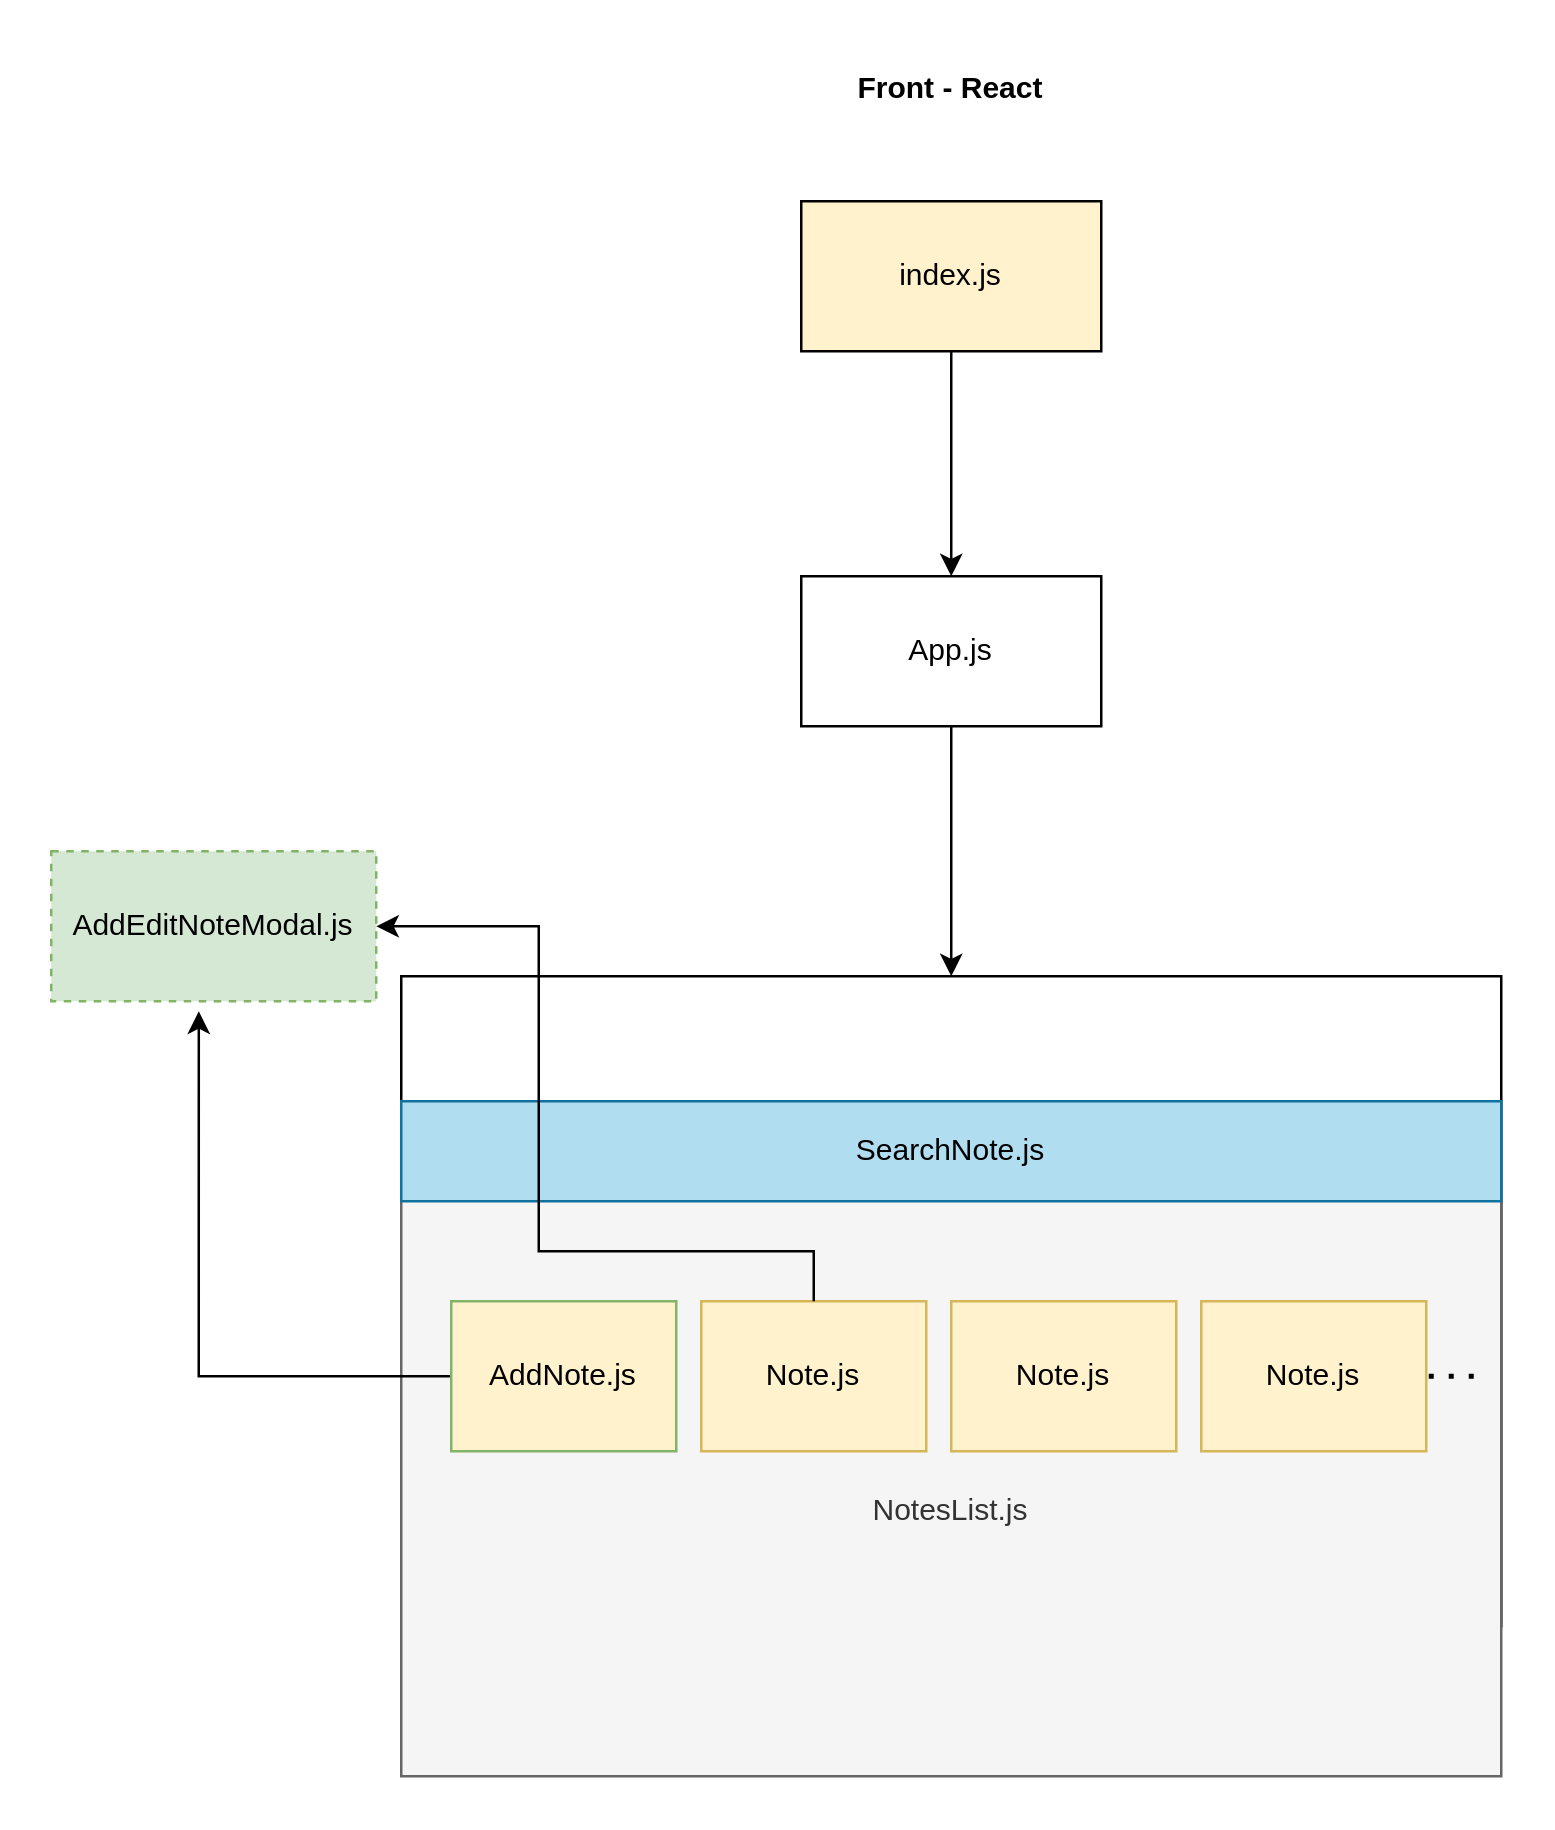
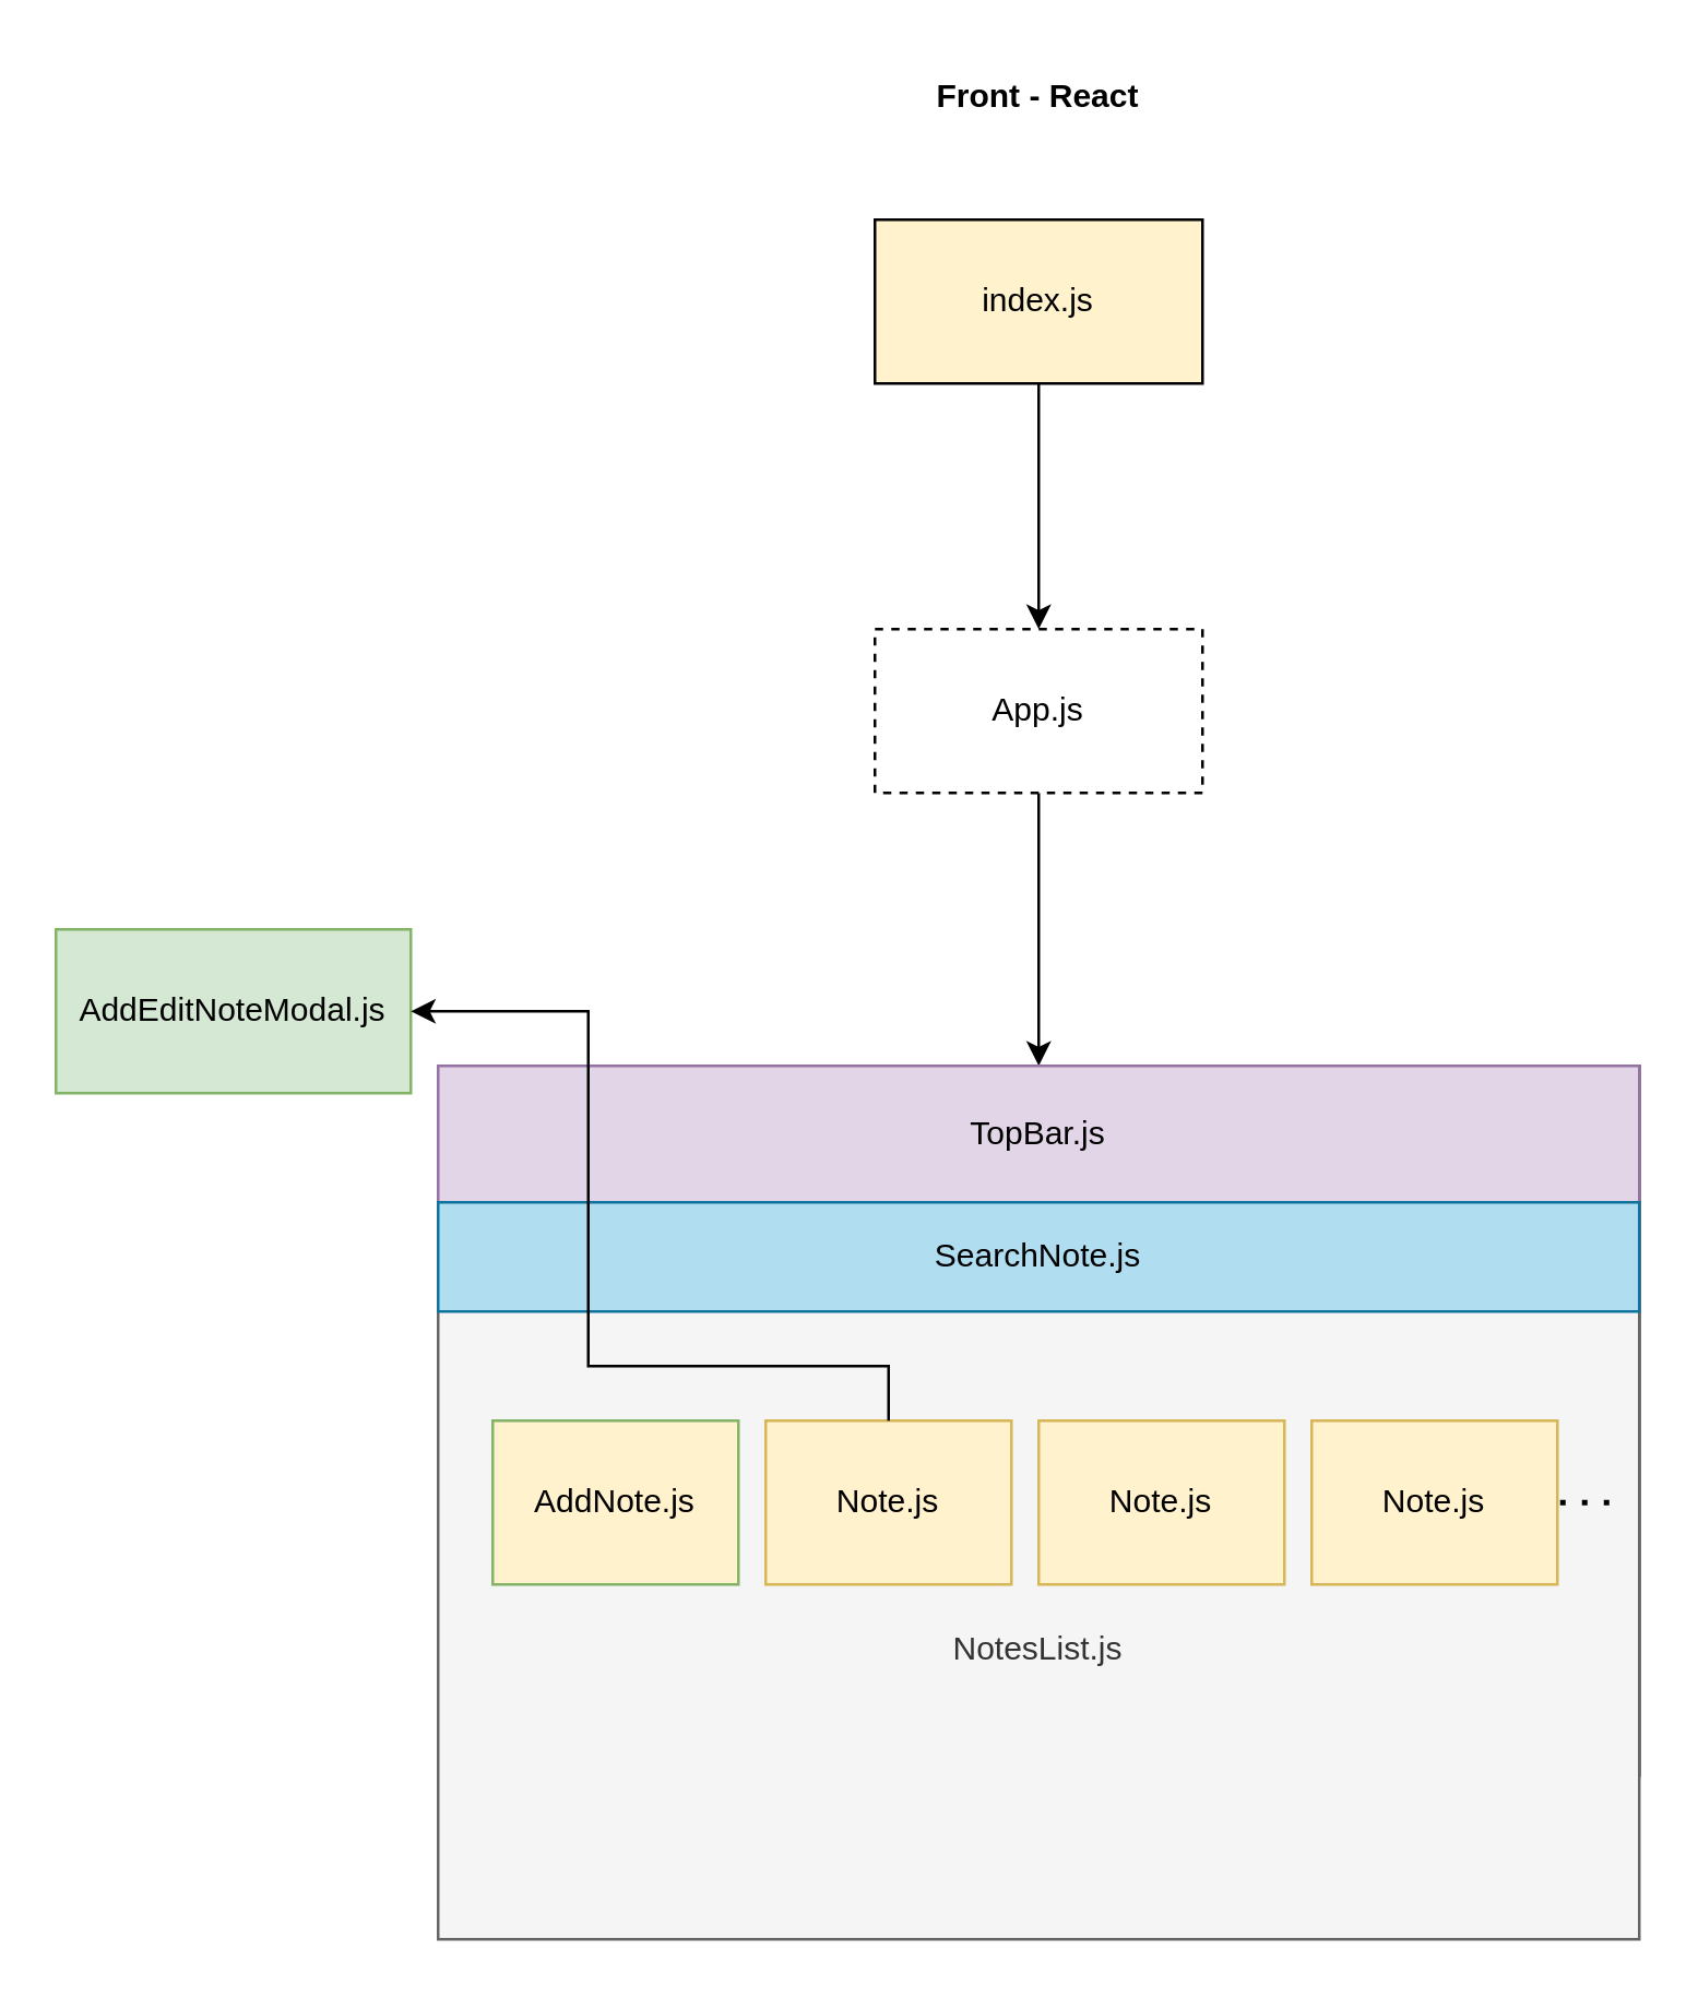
  <mxCell id="0" />
  <mxCell id="1" parent="0" />
  <mxCell id="2" style="edgeStyle=orthogonalEdgeStyle;rounded=0;orthogonalLoop=1;jettySize=auto;html=1;" edge="1" parent="1" source="3" target="5"><mxGeometry relative="1" as="geometry" /></mxCell>
  <mxCell id="3" value="index.js" style="rounded=0;whiteSpace=wrap;html=1;fillColor=#fff2cc;" vertex="1" parent="1"><mxGeometry x="320" y="80" width="120" height="60" as="geometry" /></mxCell>
  <mxCell id="4" style="edgeStyle=orthogonalEdgeStyle;rounded=0;orthogonalLoop=1;jettySize=auto;html=1;entryX=0.5;entryY=0;entryDx=0;entryDy=0;" edge="1" parent="1" source="5" target="7"><mxGeometry relative="1" as="geometry" /></mxCell>
- <mxCell id="5" value="App.js" style="rounded=0;whiteSpace=wrap;html=1;" vertex="1" parent="1"><mxGeometry x="320" y="230" width="120" height="60" as="geometry" /></mxCell>
+ <mxCell id="5" value="App.js" style="rounded=0;whiteSpace=wrap;html=1;dashed=1;" vertex="1" parent="1"><mxGeometry x="320" y="230" width="120" height="60" as="geometry" /></mxCell>
  <mxCell id="6" value="&lt;b&gt;Front - React&lt;/b&gt;" style="text;html=1;strokeColor=none;fillColor=none;align=center;verticalAlign=middle;whiteSpace=wrap;rounded=0;" vertex="1" parent="1"><mxGeometry x="320" y="20" width="120" height="30" as="geometry" /></mxCell>
  <mxCell id="7" value="" style="rounded=0;whiteSpace=wrap;html=1;" vertex="1" parent="1"><mxGeometry x="160" y="390" width="440" height="260" as="geometry" /></mxCell>
+ <mxCell id="8" value="TopBar.js" style="rounded=0;whiteSpace=wrap;html=1;fillColor=#e1d5e7;strokeColor=#9673a6;" vertex="1" parent="1"><mxGeometry x="160" y="390" width="440" height="50" as="geometry" /></mxCell>
  <mxCell id="9" value="&lt;br&gt;&lt;br&gt;&lt;br&gt;&lt;br&gt;NotesList.js" style="rounded=0;whiteSpace=wrap;html=1;fillColor=#f5f5f5;fontColor=#333333;strokeColor=#666666;" vertex="1" parent="1"><mxGeometry x="160" y="440" width="440" height="270" as="geometry" /></mxCell>
- <mxCell id="10" style="edgeStyle=orthogonalEdgeStyle;rounded=0;orthogonalLoop=1;jettySize=auto;html=1;entryX=0.454;entryY=1.067;entryDx=0;entryDy=0;entryPerimeter=0;" edge="1" parent="1" source="11" target="14"><mxGeometry relative="1" as="geometry" /></mxCell>
  <mxCell id="11" value="AddNote.js" style="rounded=0;whiteSpace=wrap;html=1;fillColor=#fff2cc;strokeColor=#82b366;" vertex="1" parent="1"><mxGeometry x="180" y="520" width="90" height="60" as="geometry" /></mxCell>
  <mxCell id="12" value="Note.js" style="rounded=0;whiteSpace=wrap;html=1;fillColor=#fff2cc;strokeColor=#d6b656;" vertex="1" parent="1"><mxGeometry x="280" y="520" width="90" height="60" as="geometry" /></mxCell>
  <mxCell id="13" value="Note.js" style="rounded=0;whiteSpace=wrap;html=1;fillColor=#fff2cc;strokeColor=#d6b656;" vertex="1" parent="1"><mxGeometry x="380" y="520" width="90" height="60" as="geometry" /></mxCell>
- <mxCell id="14" value="AddEditNoteModal.js" style="rounded=0;whiteSpace=wrap;html=1;fillColor=#d5e8d4;strokeColor=#82b366;dashed=1;" vertex="1" parent="1"><mxGeometry x="20" y="340" width="130" height="60" as="geometry" /></mxCell>
+ <mxCell id="14" value="AddEditNoteModal.js" style="rounded=0;whiteSpace=wrap;html=1;fillColor=#d5e8d4;strokeColor=#82b366;" vertex="1" parent="1"><mxGeometry x="20" y="340" width="130" height="60" as="geometry" /></mxCell>
  <mxCell id="15" value="Note.js" style="rounded=0;whiteSpace=wrap;html=1;fillColor=#fff2cc;strokeColor=#d6b656;" vertex="1" parent="1"><mxGeometry x="480" y="520" width="90" height="60" as="geometry" /></mxCell>
  <mxCell id="16" value="" style="endArrow=none;dashed=1;html=1;dashPattern=1 3;strokeWidth=2;rounded=0;exitX=1;exitY=0.5;exitDx=0;exitDy=0;" edge="1" parent="1"><mxGeometry width="50" height="50" relative="1" as="geometry"><mxPoint x="571" y="550" as="sourcePoint" /><mxPoint x="591" y="550" as="targetPoint" /></mxGeometry></mxCell>
  <mxCell id="17" value="SearchNote.js" style="rounded=0;whiteSpace=wrap;html=1;fillColor=#b1ddf0;strokeColor=#10739e;" vertex="1" parent="1"><mxGeometry x="160" y="440" width="440" height="40" as="geometry" /></mxCell>
  <mxCell id="18" style="edgeStyle=orthogonalEdgeStyle;rounded=0;orthogonalLoop=1;jettySize=auto;html=1;entryX=1;entryY=0.5;entryDx=0;entryDy=0;" edge="1" parent="1" source="12" target="14"><mxGeometry relative="1" as="geometry"><Array as="points"><mxPoint x="325" y="500" /><mxPoint x="215" y="500" /><mxPoint x="215" y="370" /></Array></mxGeometry></mxCell>
